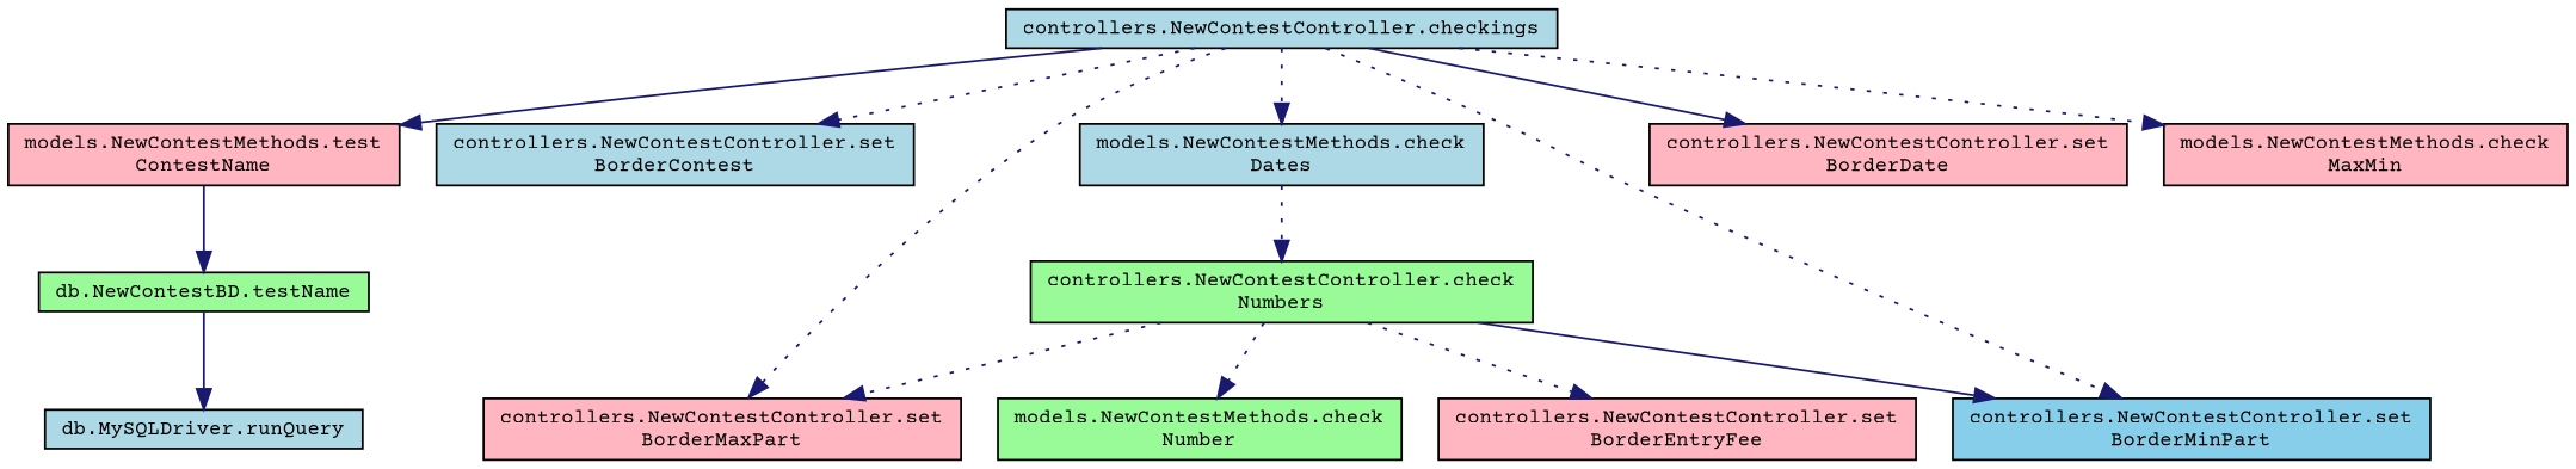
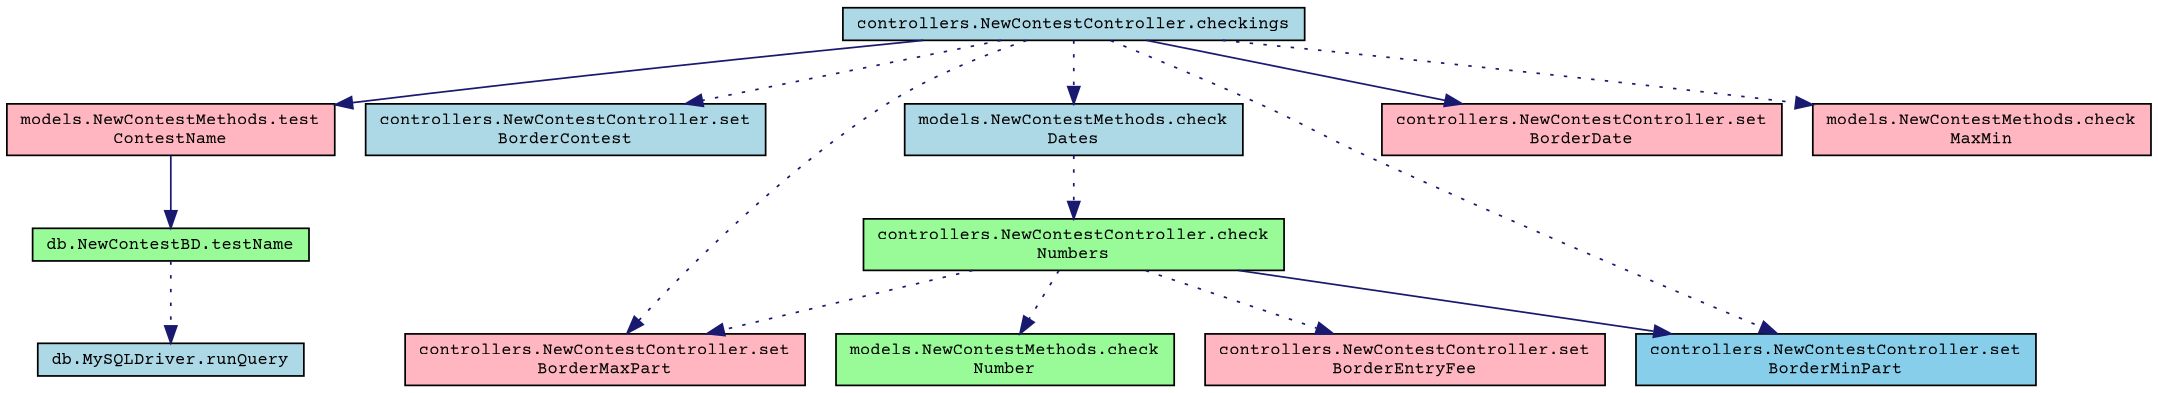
  digraph {
    fontname="Courier Prime"
    rankdir=TB
    node [color=black fillcolor=lightpink fontname="Courier Prime" fontsize=10 shape=record style=filled]
    edge [color=midnightblue fontname="Courier Prime" fontsize=10 labelfontname=FreeSans labelfontsize=10 style=dotted]
    n1 [fillcolor=lightblue fontcolor=black height=0.2 label="controllers.NewContestController.checkings" width=0.4]
    n2 [height=0.2 label="models.NewContestMethods.test\lContestName" width=0.4]
    n3 [fillcolor=lightblue height=0.2 label="controllers.NewContestController.set\lBorderContest" width=0.4]
    n4 [fillcolor=lightblue height=0.2 label="models.NewContestMethods.check\lDates" width=0.4]
    n5 [height=0.2 label="controllers.NewContestController.set\lBorderDate" width=0.4]
    n6 [height=0.2 label="controllers.NewContestController.set\lBorderMaxPart" width=0.4]
    n7 [fillcolor=skyblue height=0.2 label="controllers.NewContestController.set\lBorderMinPart" width=0.4]
    n8 [height=0.2 label="models.NewContestMethods.check\lMaxMin" width=0.4]
    n9 [fillcolor=palegreen height=0.2 label="db.NewContestBD.testName" width=0.4]
    n10 [fillcolor=palegreen height=0.2 label="controllers.NewContestController.check\lNumbers" width=0.4]
    n11 [fillcolor=palegreen height=0.2 label="models.NewContestMethods.check\lNumber" width=0.4]
    n12 [height=0.2 label="controllers.NewContestController.set\lBorderEntryFee" width=0.4]
    n13 [fillcolor=lightblue height=0.2 label="db.MySQLDriver.runQuery" width=0.4]
    n1 -> n2 [style=solid]
    n1 -> n3
    n1 -> n4
    n1 -> n5 [style=solid]
    n1 -> n6
    n1 -> n7
    n1 -> n8
    n2 -> n9 [style=solid]
    n4 -> n10
-   n9 -> n13 [style=solid]
+   n9 -> n13
    n10 -> n6
    n10 -> n7 [style=solid]
    n10 -> n11
    n10 -> n12
  }
